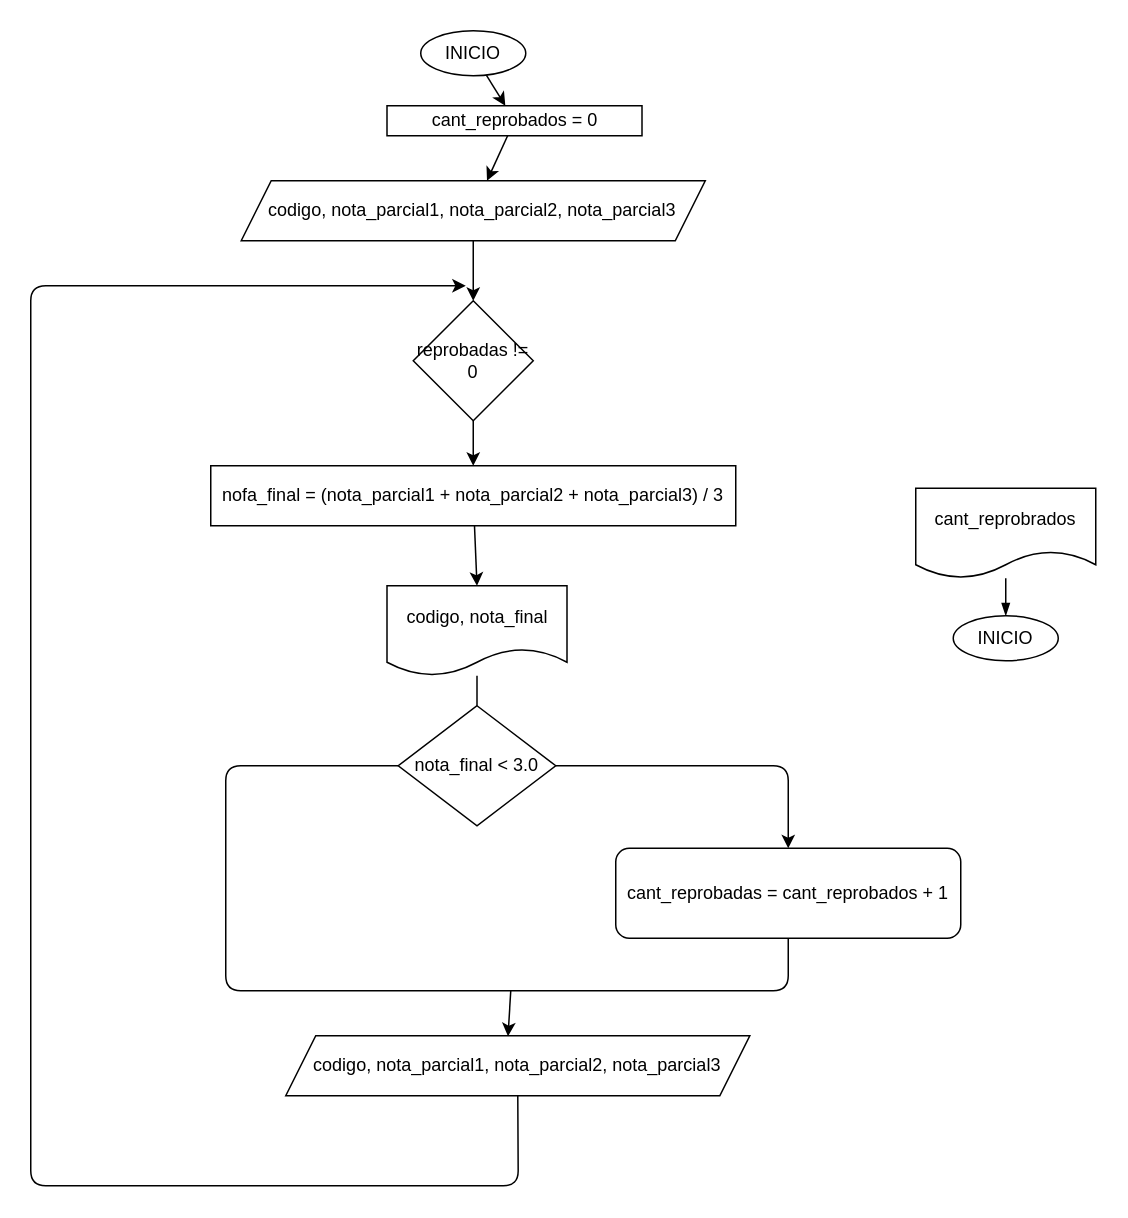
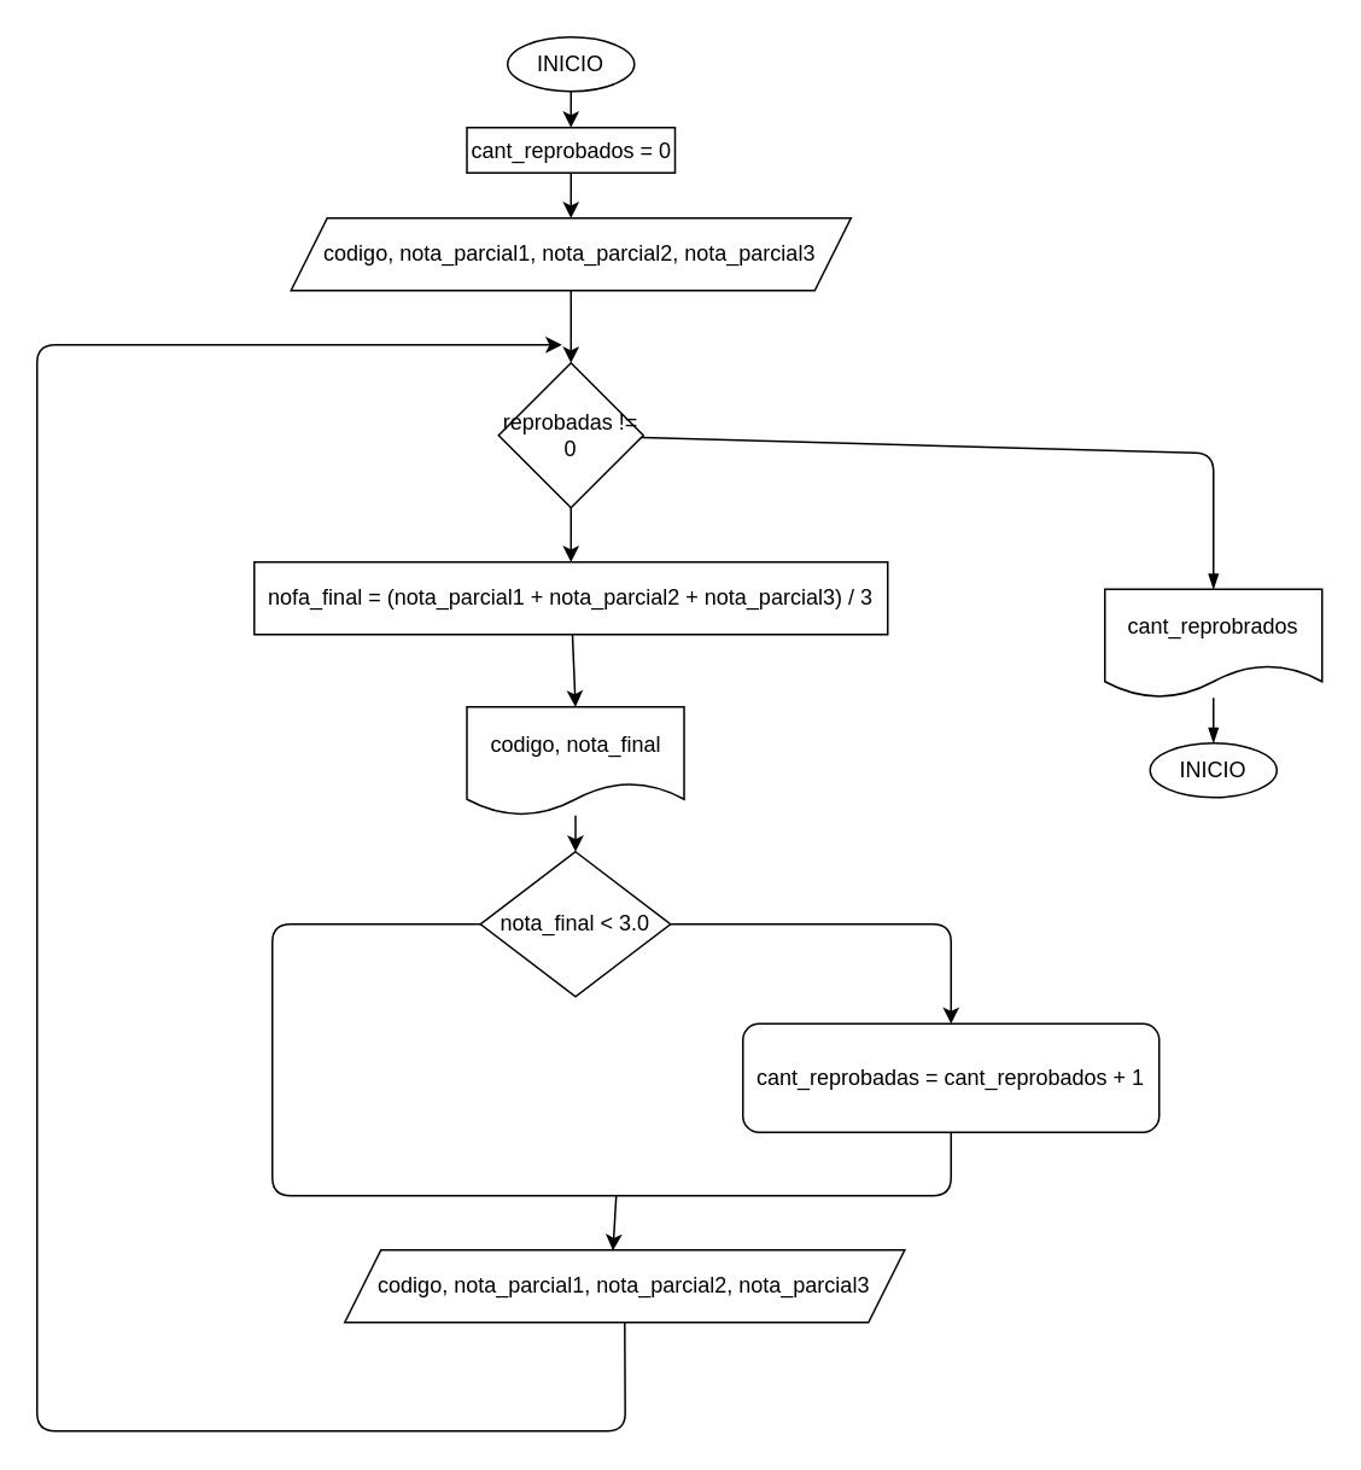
  <mxCell id="0" />
  <mxCell id="1" parent="0" />
  <mxCell id="2" value="" style="edgeStyle=none;html=1;" edge="1" parent="1" source="3" target="5"><mxGeometry relative="1" as="geometry" /></mxCell>
  <mxCell id="3" value="INICIO" style="ellipse;whiteSpace=wrap;html=1;" vertex="1" parent="1"><mxGeometry x="280" y="20" width="70" height="30" as="geometry" /></mxCell>
  <mxCell id="4" style="edgeStyle=none;html=1;" edge="1" parent="1" source="5" target="7"><mxGeometry relative="1" as="geometry" /></mxCell>
- <mxCell id="5" value="cant_reprobados = 0" style="whiteSpace=wrap;html=1;" vertex="1" parent="1"><mxGeometry x="257.5" y="70" width="170" height="20" as="geometry" /></mxCell>
+ <mxCell id="5" value="cant_reprobados = 0" style="whiteSpace=wrap;html=1;" vertex="1" parent="1"><mxGeometry x="257.5" y="70" width="115" height="25" as="geometry" /></mxCell>
  <mxCell id="6" value="" style="edgeStyle=none;html=1;" edge="1" parent="1" source="7" target="10"><mxGeometry relative="1" as="geometry" /></mxCell>
  <mxCell id="7" value="codigo, nota_parcial1, nota_parcial2, nota_parcial3" style="shape=parallelogram;perimeter=parallelogramPerimeter;whiteSpace=wrap;html=1;fixedSize=1;" vertex="1" parent="1"><mxGeometry x="160.31" y="120" width="309.37" height="40" as="geometry" /></mxCell>
  <mxCell id="8" value="" style="edgeStyle=none;html=1;" edge="1" parent="1" source="10" target="12"><mxGeometry relative="1" as="geometry" /></mxCell>
+ <mxCell id="9" style="edgeStyle=none;html=1;entryX=0.5;entryY=0;entryDx=0;entryDy=0;endArrow=blockThin;endFill=1;" edge="1" parent="1" source="10" target="23"><mxGeometry relative="1" as="geometry"><Array as="points"><mxPoint x="670" y="250" /></Array></mxGeometry></mxCell>
  <mxCell id="10" value="reprobadas != 0" style="rhombus;whiteSpace=wrap;html=1;" vertex="1" parent="1"><mxGeometry x="275" y="200" width="80" height="80" as="geometry" /></mxCell>
  <mxCell id="11" style="edgeStyle=none;html=1;entryX=0.5;entryY=0;entryDx=0;entryDy=0;" edge="1" parent="1" source="12" target="14"><mxGeometry relative="1" as="geometry" /></mxCell>
  <mxCell id="12" value="nofa_final = (nota_parcial1 + nota_parcial2 + nota_parcial3) / 3" style="whiteSpace=wrap;html=1;" vertex="1" parent="1"><mxGeometry y="310" width="350" height="40" as="geometry" x="140" /></mxCell>
- <mxCell id="13" value="" style="edgeStyle=none;html=1;endArrow=none;" edge="1" parent="1" source="14" target="17"><mxGeometry relative="1" as="geometry" /></mxCell>
+ <mxCell id="13" value="" style="edgeStyle=none;html=1;" edge="1" parent="1" source="14" target="17"><mxGeometry relative="1" as="geometry" /></mxCell>
  <mxCell id="14" value="codigo, nota_final" style="shape=document;whiteSpace=wrap;html=1;boundedLbl=1;" vertex="1" parent="1"><mxGeometry x="257.5" y="390" width="120" height="60" as="geometry" /></mxCell>
  <mxCell id="15" value="" style="edgeStyle=none;html=1;" edge="1" parent="1" source="17" target="18"><mxGeometry relative="1" as="geometry"><Array as="points"><mxPoint x="525" y="510" /></Array></mxGeometry></mxCell>
  <mxCell id="16" style="edgeStyle=none;html=1;endArrow=none;endFill=0;" edge="1" parent="1" source="17" target="18"><mxGeometry relative="1" as="geometry"><Array as="points"><mxPoint x="150" y="510" /><mxPoint x="150" y="660" /><mxPoint x="525" y="660" /></Array></mxGeometry></mxCell>
  <mxCell id="17" value="nota_final &amp;lt; 3.0" style="rhombus;whiteSpace=wrap;html=1;" vertex="1" parent="1"><mxGeometry x="265" y="470" width="105" height="80" as="geometry" /></mxCell>
  <mxCell id="18" value="cant_reprobadas = cant_reprobados + 1" style="whiteSpace=wrap;html=1;rounded=1;" vertex="1" parent="1"><mxGeometry x="410" y="565" width="230" height="60" as="geometry" /></mxCell>
  <mxCell id="19" value="codigo, nota_parcial1, nota_parcial2, nota_parcial3" style="shape=parallelogram;perimeter=parallelogramPerimeter;whiteSpace=wrap;html=1;fixedSize=1;" vertex="1" parent="1"><mxGeometry x="190" y="690" width="309.37" height="40" as="geometry" /></mxCell>
  <mxCell id="20" value="" style="endArrow=classic;html=1;entryX=0.479;entryY=0.009;entryDx=0;entryDy=0;entryPerimeter=0;" edge="1" parent="1" target="19"><mxGeometry width="50" height="50" relative="1" as="geometry"><mxPoint x="340" y="660" as="sourcePoint" /><mxPoint x="360" y="660" as="targetPoint" /></mxGeometry></mxCell>
  <mxCell id="21" value="" style="endArrow=classic;html=1;exitX=0.5;exitY=1;exitDx=0;exitDy=0;" edge="1" parent="1" source="19"><mxGeometry width="50" height="50" relative="1" as="geometry"><mxPoint x="340" y="780" as="sourcePoint" /><mxPoint x="310" y="190" as="targetPoint" /><Array as="points"><mxPoint x="345" y="790" /><mxPoint x="20" y="790" /><mxPoint x="20" y="190" /></Array></mxGeometry></mxCell>
  <mxCell id="22" style="edgeStyle=none;html=1;entryX=0.5;entryY=0;entryDx=0;entryDy=0;endArrow=blockThin;endFill=1;" edge="1" parent="1" source="23" target="24"><mxGeometry relative="1" as="geometry" /></mxCell>
  <mxCell id="23" value="cant_reprobrados" style="shape=document;whiteSpace=wrap;html=1;boundedLbl=1;" vertex="1" parent="1"><mxGeometry x="610" y="325" width="120" height="60" as="geometry" /></mxCell>
  <mxCell id="24" value="INICIO" style="ellipse;whiteSpace=wrap;html=1;" vertex="1" parent="1"><mxGeometry x="635" y="410" width="70" height="30" as="geometry" /></mxCell>
